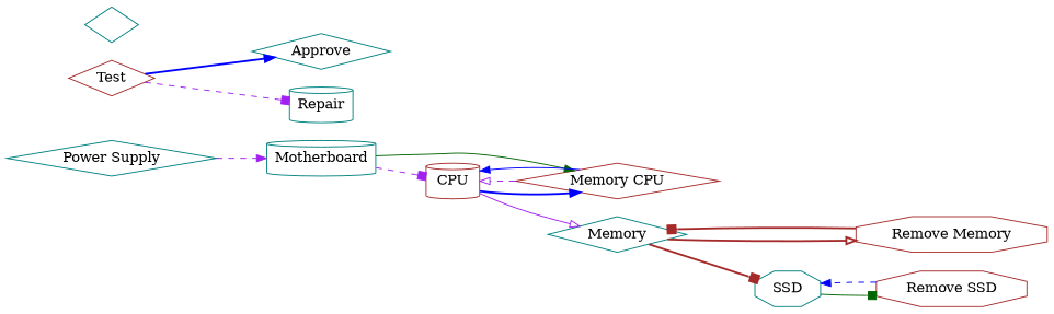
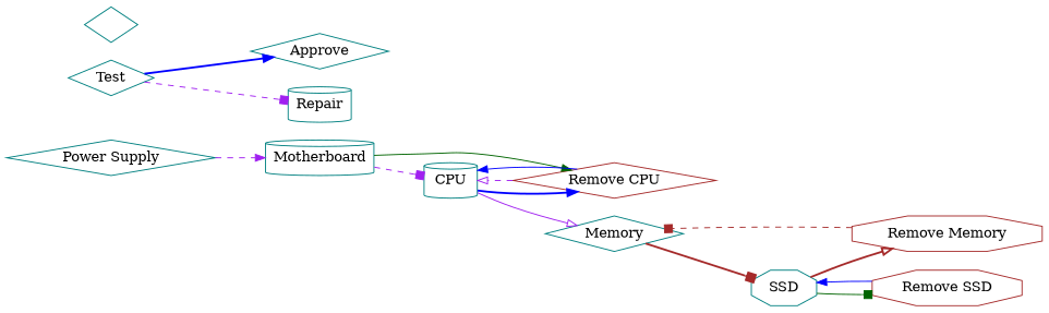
  digraph {
    rankdir=LR
    node [color=teal shape=diamond]
    edge [arrowhead=normal color=purple style=dashed]
    Motherboard [shape=cylinder]
    "Power Supply"
-   CPU [color=brown shape=cylinder]
-   "Remove CPU" [color=brown label="Memory CPU"]
+   CPU [shape=cylinder]
+   "Remove CPU" [color=brown]
    Memory
    SSD [shape=octagon]
    "Remove Memory" [color=brown shape=octagon]
    "Remove SSD" [color=brown shape=octagon]
-   Test [color=brown]
+   Test
    Approve
    Repair [shape=cylinder]
    ""
    Motherboard -> CPU [arrowhead=box]
    Motherboard -> "Remove CPU" [color=darkgreen style=solid]
    "Power Supply" -> Motherboard
    CPU -> "Remove CPU" [color=blue style=bold]
    CPU -> Memory [arrowhead=onormal style=solid]
    "Remove CPU" -> CPU [arrowhead=onormal]
    "Remove CPU" -> CPU [color=blue style=solid]
    Memory -> SSD [arrowhead=box color=brown style=bold]
-   Memory -> "Remove Memory" [arrowhead=onormal color=brown style=bold]
+   SSD -> "Remove Memory" [arrowhead=onormal color=brown style=bold]
    SSD -> "Remove SSD" [arrowhead=box color=darkgreen style=solid]
-   "Remove Memory" -> Memory [arrowhead=box color=brown style=bold]
-   "Remove SSD" -> SSD [color=blue]
+   "Remove Memory" -> Memory [arrowhead=box color=brown]
+   "Remove SSD" -> SSD [color=blue style=solid]
    Test -> Approve [color=blue style=bold]
    Test -> Repair [arrowhead=box]
  }
